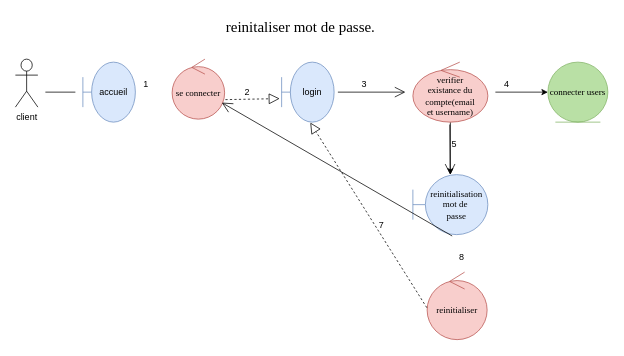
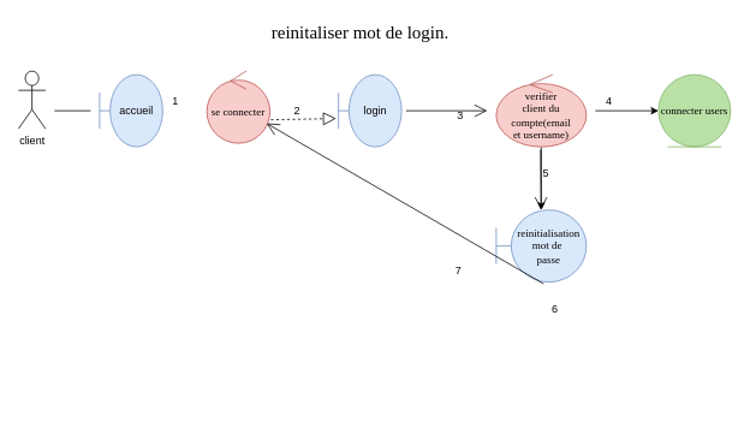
  <mxCell id="0" />
  <mxCell id="1" parent="0" />
  <mxCell id="2" value="accueil" style="shape=umlBoundary;whiteSpace=wrap;html=1;fillColor=#dae8fc;strokeColor=#6c8ebf;" parent="1" vertex="1"><mxGeometry x="110" y="82" width="70" height="80" as="geometry" /></mxCell>
  <mxCell id="3" value="connecter users" style="ellipse;shape=umlEntity;whiteSpace=wrap;html=1;fontFamily=Verdana;fillColor=#B9E0A5;strokeColor=#82b366;" parent="1" vertex="1"><mxGeometry x="730" y="82" width="80" height="80" as="geometry" /></mxCell>
  <mxCell id="4" value="reinitialisation&lt;br&gt;mot de&amp;nbsp;&lt;br&gt;passe" style="shape=umlBoundary;whiteSpace=wrap;html=1;fontFamily=Verdana;fillColor=#dae8fc;strokeColor=#6c8ebf;" parent="1" vertex="1"><mxGeometry x="550" y="232" width="100" height="80" as="geometry" /></mxCell>
  <mxCell id="5" value="" style="line;strokeWidth=1;fillColor=none;align=left;verticalAlign=middle;spacingTop=-1;spacingLeft=3;spacingRight=3;rotatable=0;labelPosition=right;points=[];portConstraint=eastwest;fontFamily=Verdana;" parent="1" vertex="1"><mxGeometry x="60" y="118" width="40" height="8" as="geometry" /></mxCell>
- <mxCell id="6" value="&lt;font style=&quot;font-size: 20px&quot;&gt;reinitaliser mot de passe.&lt;/font&gt;" style="text;html=1;resizable=0;points=[];autosize=1;align=left;verticalAlign=top;spacingTop=-4;fontFamily=Verdana;" parent="1" vertex="1"><mxGeometry x="299" y="20" width="270" height="20" as="geometry" /></mxCell>
+ <mxCell id="6" value="&lt;font style=&quot;font-size: 20px&quot;&gt;reinitaliser mot de login.&lt;/font&gt;" style="text;html=1;resizable=0;points=[];autosize=1;align=left;verticalAlign=top;spacingTop=-4;fontFamily=Verdana;" parent="1" vertex="1"><mxGeometry x="299" y="20" width="270" height="20" as="geometry" /></mxCell>
  <mxCell id="7" value="se connecter" style="ellipse;shape=umlControl;whiteSpace=wrap;html=1;fontFamily=Verdana;fillColor=#f8cecc;strokeColor=#b85450;" parent="1" vertex="1"><mxGeometry x="229" y="78" width="70" height="80" as="geometry" /></mxCell>
  <mxCell id="8" value="client" style="shape=umlActor;verticalLabelPosition=bottom;labelBackgroundColor=#ffffff;verticalAlign=top;html=1;outlineConnect=0;" parent="1" vertex="1"><mxGeometry y="78" width="30" height="64" as="geometry" x="20" /></mxCell>
  <mxCell id="9" value="login" style="shape=umlBoundary;whiteSpace=wrap;html=1;fillColor=#dae8fc;strokeColor=#6c8ebf;" parent="1" vertex="1"><mxGeometry x="375" y="82" width="70" height="80" as="geometry" /></mxCell>
  <mxCell id="10" value="" style="edgeStyle=orthogonalEdgeStyle;rounded=0;orthogonalLoop=1;jettySize=auto;html=1;" parent="1" source="11" target="4" edge="1"><mxGeometry relative="1" as="geometry" /></mxCell>
- <mxCell id="11" value="verifier&lt;br&gt;existance du compte(email&lt;br&gt;et username)" style="ellipse;shape=umlControl;whiteSpace=wrap;html=1;fontFamily=Verdana;fillColor=#f8cecc;strokeColor=#b85450;" parent="1" vertex="1"><mxGeometry x="550" y="82" width="100" height="80" as="geometry" /></mxCell>
+ <mxCell id="11" value="verifier&lt;br&gt;client du compte(email&lt;br&gt;et username)" style="ellipse;shape=umlControl;whiteSpace=wrap;html=1;fontFamily=Verdana;fillColor=#f8cecc;strokeColor=#b85450;" parent="1" vertex="1"><mxGeometry x="550" y="82" width="100" height="80" as="geometry" /></mxCell>
  <mxCell id="12" value="" style="endArrow=classic;html=1;entryX=0;entryY=0.5;entryDx=0;entryDy=0;" parent="1" target="3" edge="1"><mxGeometry width="50" height="50" relative="1" as="geometry"><mxPoint x="660" y="122" as="sourcePoint" /><mxPoint x="80" y="342" as="targetPoint" /></mxGeometry></mxCell>
- <mxCell id="13" value="reinitialiser" style="ellipse;shape=umlControl;whiteSpace=wrap;html=1;fontFamily=Verdana;fillColor=#f8cecc;strokeColor=#b85450;" parent="1" vertex="1"><mxGeometry x="569" y="362" width="80" height="90" as="geometry" /></mxCell>
  <mxCell id="14" value="" style="endArrow=open;endFill=1;endSize=12;html=1;exitX=0.524;exitY=1.023;exitDx=0;exitDy=0;exitPerimeter=0;" parent="1" source="4" target="7" edge="1"><mxGeometry width="160" relative="1" as="geometry"><mxPoint x="30" y="442" as="sourcePoint" /><mxPoint x="190" y="442" as="targetPoint" /></mxGeometry></mxCell>
- <mxCell id="15" value="" style="endArrow=block;dashed=1;endFill=0;endSize=12;html=1;exitX=-0.005;exitY=0.527;exitDx=0;exitDy=0;exitPerimeter=0;entryX=0.546;entryY=1.008;entryDx=0;entryDy=0;entryPerimeter=0;" parent="1" source="13" target="9" edge="1"><mxGeometry width="160" relative="1" as="geometry"><mxPoint x="30" y="442" as="sourcePoint" /><mxPoint x="190" y="442" as="targetPoint" /><Array as="points" /></mxGeometry></mxCell>
  <mxCell id="16" value="" style="endArrow=open;endFill=1;endSize=12;html=1;" parent="1" edge="1"><mxGeometry width="160" relative="1" as="geometry"><mxPoint x="450" y="122" as="sourcePoint" /><mxPoint x="540" y="122" as="targetPoint" /></mxGeometry></mxCell>
  <mxCell id="17" value="" style="endArrow=block;dashed=1;endFill=0;endSize=12;html=1;entryX=-0.037;entryY=0.608;entryDx=0;entryDy=0;entryPerimeter=0;" parent="1" target="9" edge="1"><mxGeometry width="160" relative="1" as="geometry"><mxPoint x="300" y="132" as="sourcePoint" /><mxPoint x="190" y="442" as="targetPoint" /></mxGeometry></mxCell>
  <mxCell id="18" value="1" style="text;html=1;resizable=0;points=[];autosize=1;align=left;verticalAlign=top;spacingTop=-4;" parent="1" vertex="1"><mxGeometry x="189" y="102" width="20" height="20" as="geometry" /></mxCell>
  <mxCell id="19" value="2" style="text;html=1;resizable=0;points=[];autosize=1;align=left;verticalAlign=top;spacingTop=-4;" parent="1" vertex="1"><mxGeometry x="324" y="112" width="20" height="20" as="geometry" /></mxCell>
- <mxCell id="20" value="3" style="text;html=1;resizable=0;points=[];autosize=1;align=left;verticalAlign=top;spacingTop=-4;" parent="1" vertex="1"><mxGeometry x="480" y="102" width="20" height="20" as="geometry" /></mxCell>
+ <mxCell id="20" value="3" style="text;html=1;resizable=0;points=[];autosize=1;align=left;verticalAlign=top;spacingTop=-4;" parent="1" vertex="1"><mxGeometry x="505" y="117" width="20" height="20" as="geometry" /></mxCell>
  <mxCell id="21" value="4" style="text;html=1;resizable=0;points=[];autosize=1;align=left;verticalAlign=top;spacingTop=-4;" parent="1" vertex="1"><mxGeometry x="670" y="102" width="20" height="20" as="geometry" /></mxCell>
  <mxCell id="22" value="" style="endArrow=open;endFill=1;endSize=12;html=1;exitX=0.492;exitY=1.04;exitDx=0;exitDy=0;exitPerimeter=0;" parent="1" source="11" target="4" edge="1"><mxGeometry width="160" relative="1" as="geometry"><mxPoint x="30" y="442" as="sourcePoint" /><mxPoint x="190" y="442" as="targetPoint" /></mxGeometry></mxCell>
  <mxCell id="23" value="5" style="text;html=1;resizable=0;points=[];autosize=1;align=left;verticalAlign=top;spacingTop=-4;" parent="1" vertex="1"><mxGeometry x="600" y="182" width="20" height="20" as="geometry" /></mxCell>
- <mxCell id="24" value="8" style="text;html=1;resizable=0;points=[];autosize=1;align=left;verticalAlign=top;spacingTop=-4;" parent="1" vertex="1"><mxGeometry x="610" y="332" width="20" height="20" as="geometry" /></mxCell>
+ <mxCell id="24" value="6" style="text;html=1;resizable=0;points=[];autosize=1;align=left;verticalAlign=top;spacingTop=-4;" parent="1" vertex="1"><mxGeometry x="610" y="332" width="20" height="20" as="geometry" /></mxCell>
  <mxCell id="25" value="7" style="text;html=1;resizable=0;points=[];autosize=1;align=left;verticalAlign=top;spacingTop=-4;" parent="1" vertex="1"><mxGeometry x="503" y="289" width="20" height="20" as="geometry" /></mxCell>
